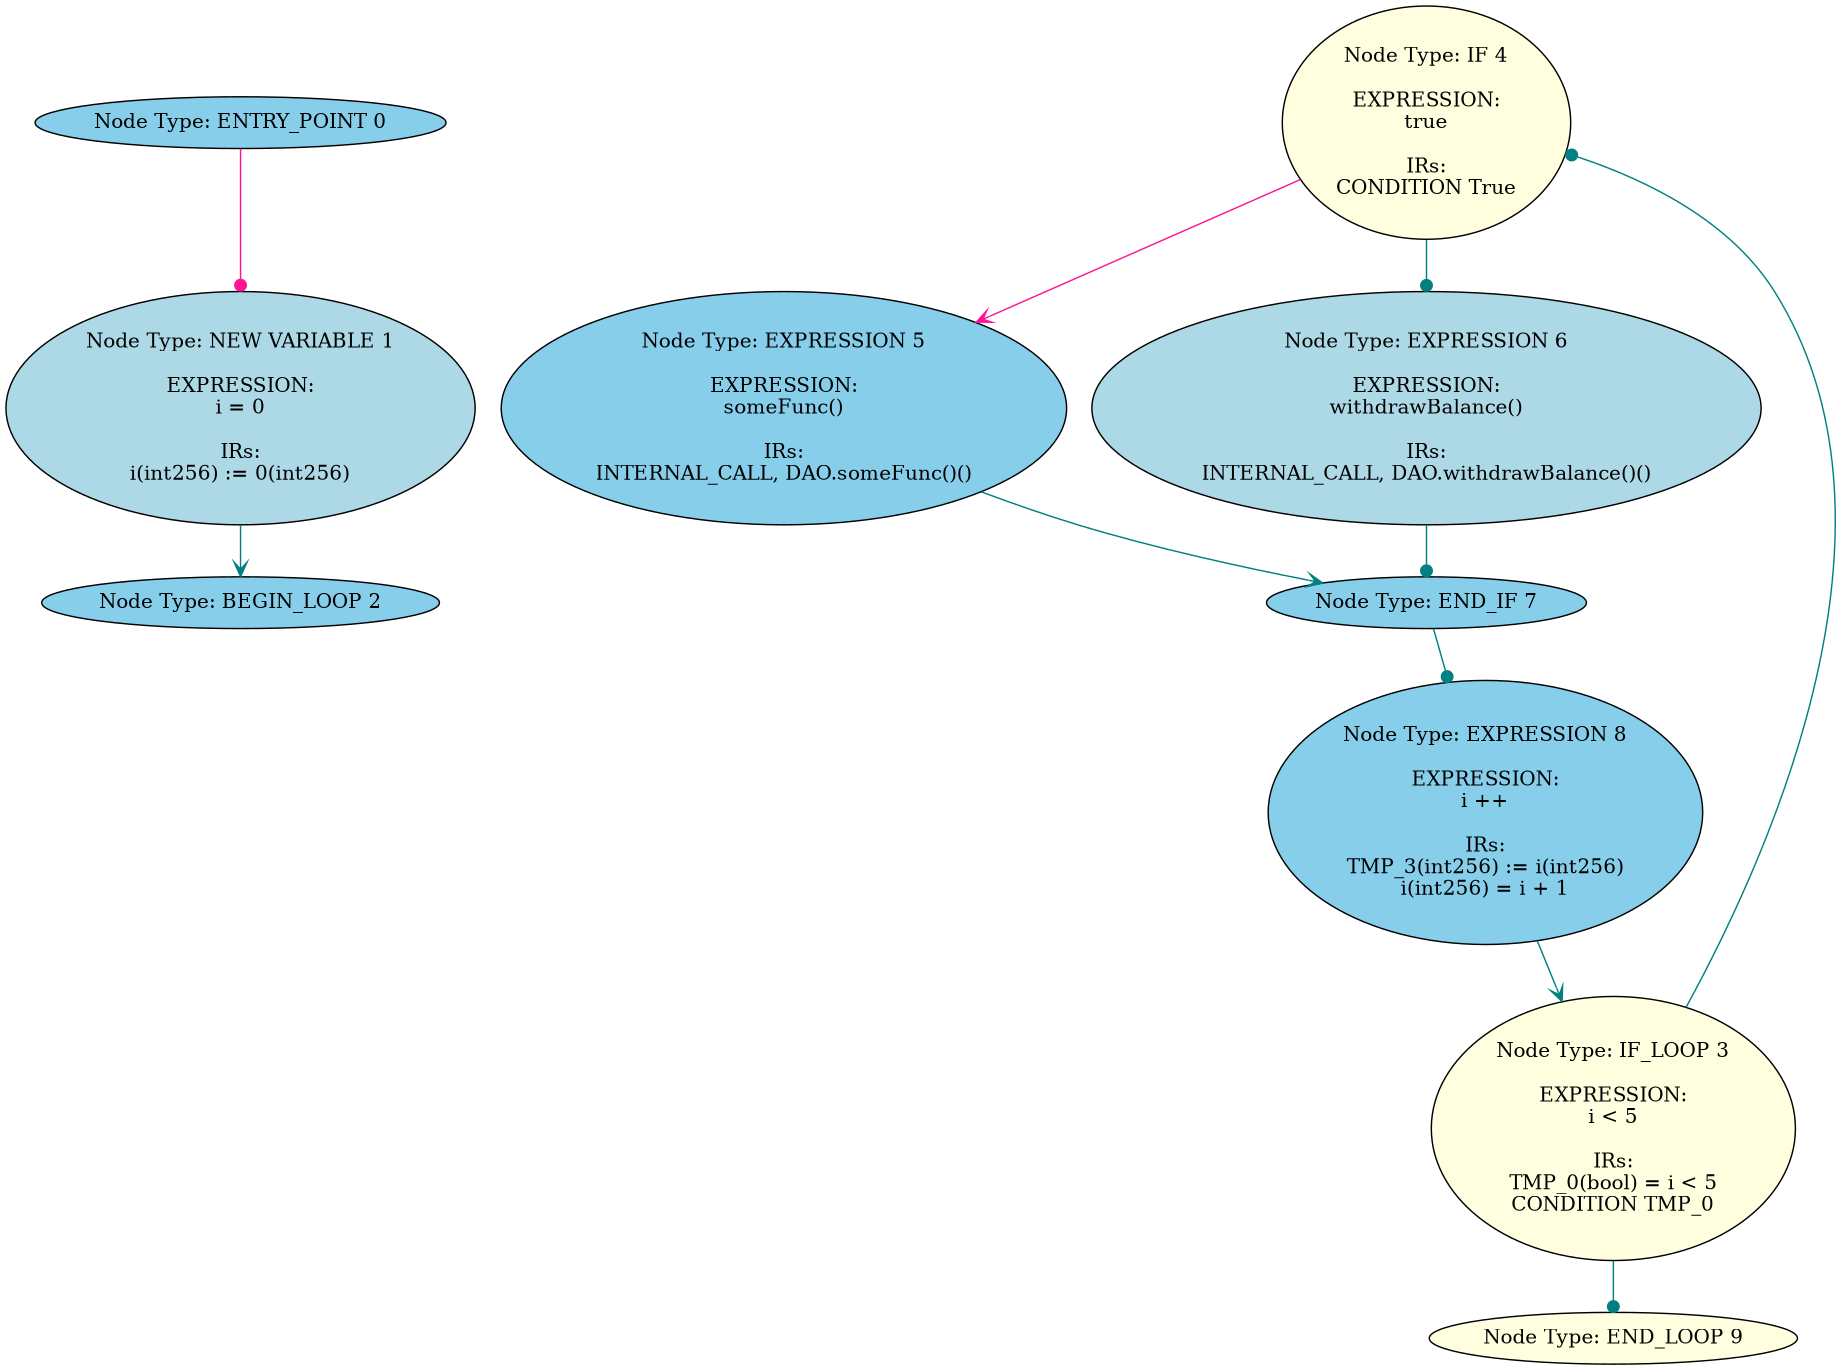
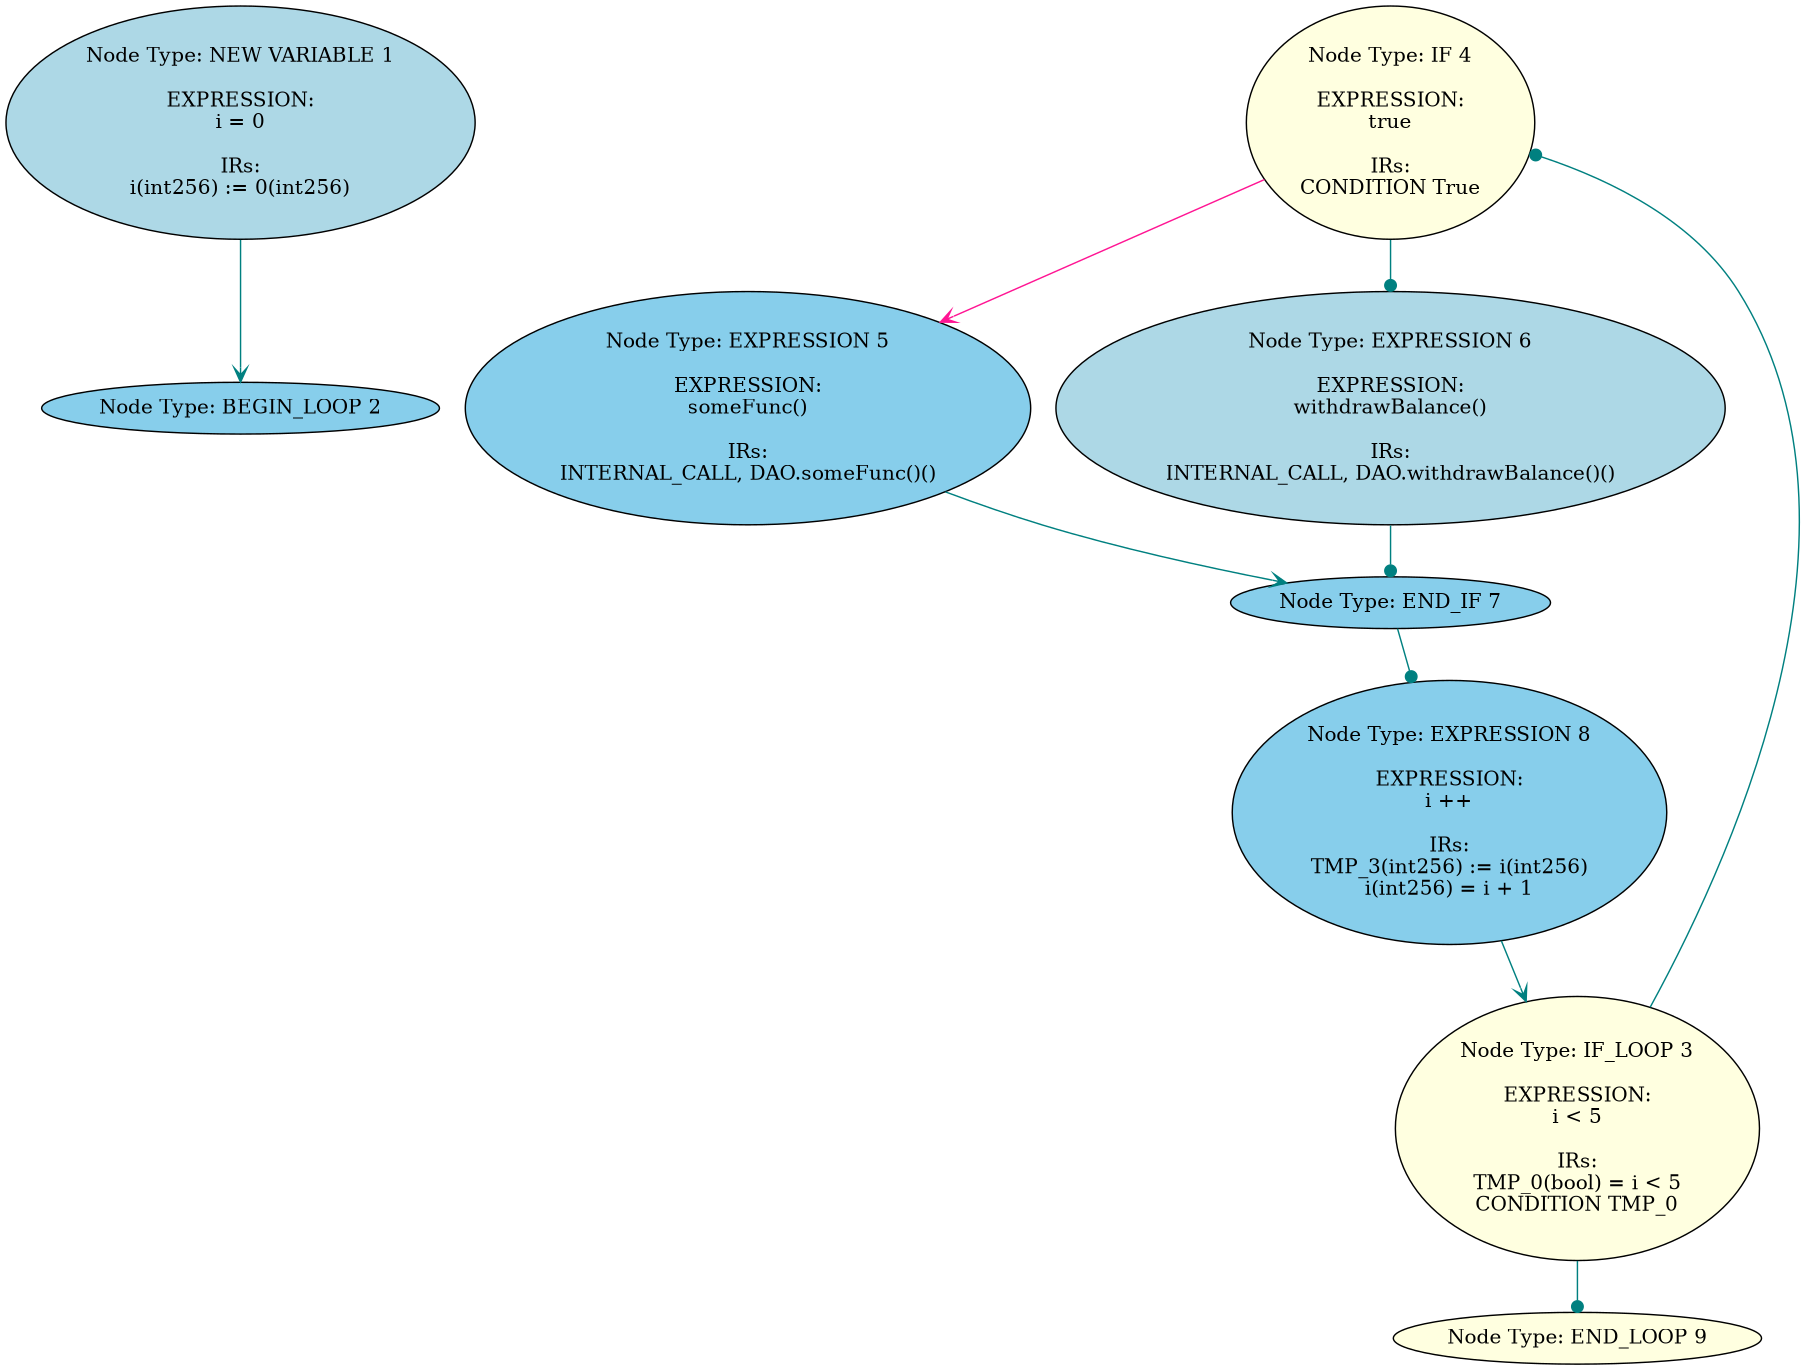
  digraph {
    node [fillcolor=skyblue style=filled]
    edge [arrowhead=dot color=teal]
-   n1 [label="Node Type: ENTRY_POINT 0\n"]
    n2 [fillcolor=lightblue label="Node Type: NEW VARIABLE 1\n\nEXPRESSION:\ni = 0\n\nIRs:\ni(int256) := 0(int256)"]
    n3 [label="Node Type: BEGIN_LOOP 2\n"]
    n4 [fillcolor=lightyellow label="Node Type: IF 4\n\nEXPRESSION:\ntrue\n\nIRs:\nCONDITION True"]
    n5 [label="Node Type: EXPRESSION 5\n\nEXPRESSION:\nsomeFunc()\n\nIRs:\nINTERNAL_CALL, DAO.someFunc()()"]
    n6 [fillcolor=lightblue label="Node Type: EXPRESSION 6\n\nEXPRESSION:\nwithdrawBalance()\n\nIRs:\nINTERNAL_CALL, DAO.withdrawBalance()()"]
    n7 [label="Node Type: END_IF 7\n"]
    n8 [fillcolor=lightyellow label="Node Type: IF_LOOP 3\n\nEXPRESSION:\ni < 5\n\nIRs:\nTMP_0(bool) = i < 5\nCONDITION TMP_0"]
    n9 [fillcolor=lightyellow label="Node Type: END_LOOP 9\n"]
    n10 [label="Node Type: EXPRESSION 8\n\nEXPRESSION:\ni ++\n\nIRs:\nTMP_3(int256) := i(int256)\ni(int256) = i + 1"]
-   n1 -> n2 [color=deeppink]
    n2 -> n3 [arrowhead=vee]
    n4 -> n5 [arrowhead=vee color=deeppink]
    n4 -> n6
    n5 -> n7 [arrowhead=vee]
    n6 -> n7
    n7 -> n10
    n8 -> n4
    n8 -> n9
    n10 -> n8 [arrowhead=vee]
  }
